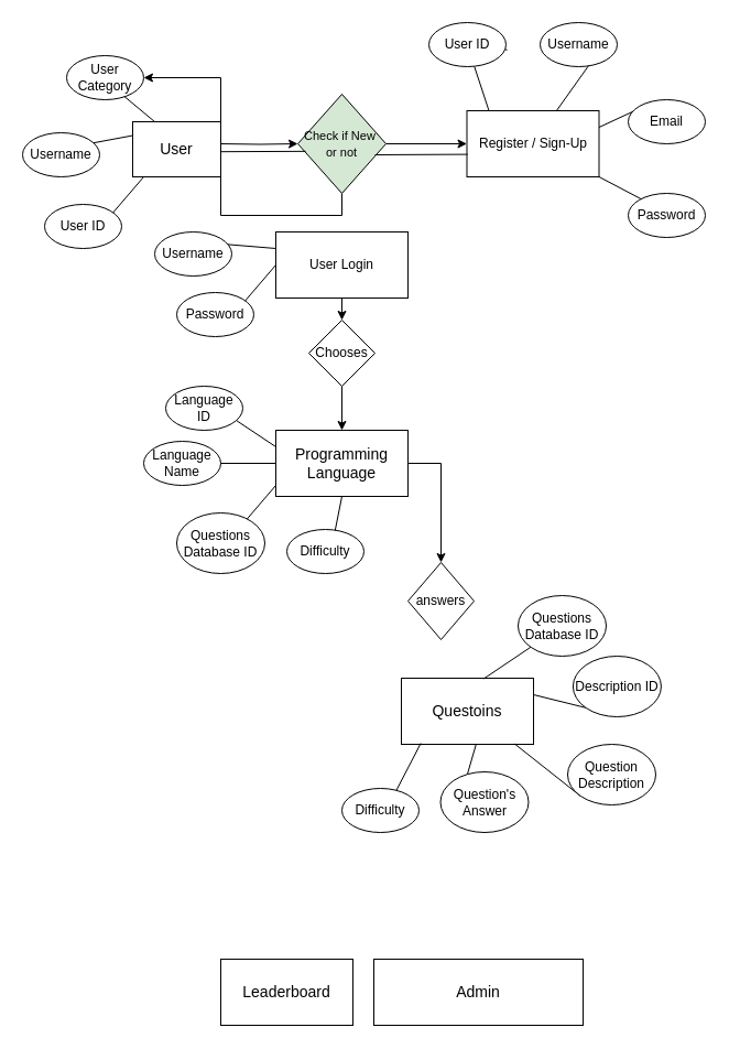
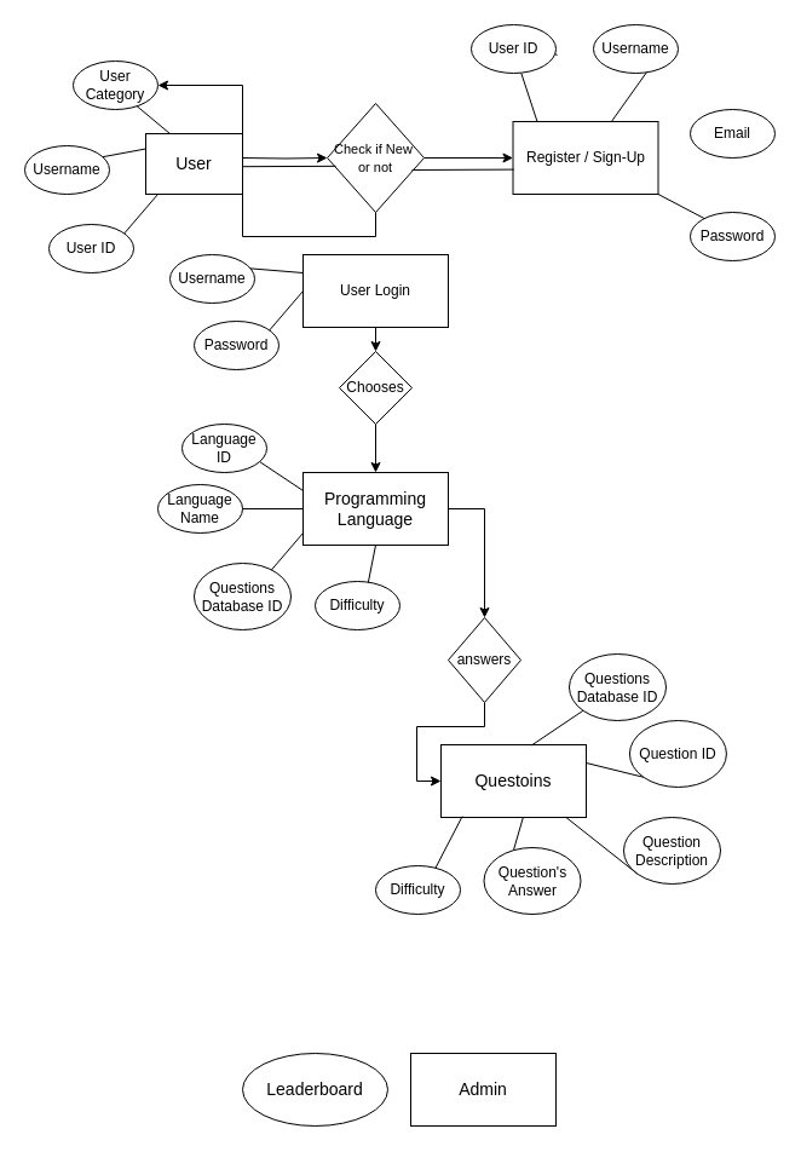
  <mxCell id="0" />
  <mxCell id="1" parent="0" />
  <mxCell id="2" value="&lt;font style=&quot;font-size: 14px;&quot;&gt;User&lt;/font&gt;" style="rounded=0;whiteSpace=wrap;html=1;" vertex="1" parent="1"><mxGeometry x="120" y="110" width="80" height="50" as="geometry" /></mxCell>
  <mxCell id="3" style="edgeStyle=orthogonalEdgeStyle;rounded=0;orthogonalLoop=1;jettySize=auto;html=1;exitX=1;exitY=0.5;exitDx=0;exitDy=0;" edge="1" parent="1" source="4" target="17"><mxGeometry relative="1" as="geometry" /></mxCell>
  <mxCell id="4" value="&lt;font style=&quot;font-size: 14px;&quot;&gt;Programming Language&lt;/font&gt;" style="rounded=0;whiteSpace=wrap;html=1;" vertex="1" parent="1"><mxGeometry x="250" y="390" width="120" height="60" as="geometry" /></mxCell>
  <mxCell id="5" value="&lt;font style=&quot;font-size: 14px;&quot;&gt;Questoins&lt;/font&gt;" style="rounded=0;whiteSpace=wrap;html=1;" vertex="1" parent="1"><mxGeometry x="364" y="615" width="120" height="60" as="geometry" /></mxCell>
- <mxCell id="6" value="&lt;font style=&quot;font-size: 14px;&quot;&gt;Admin&lt;/font&gt;" style="rounded=0;whiteSpace=wrap;html=1;" vertex="1" parent="1"><mxGeometry x="339" y="870" width="190" height="60" as="geometry" /></mxCell>
- <mxCell id="7" value="&lt;font style=&quot;font-size: 14px;&quot;&gt;Leaderboard&lt;/font&gt;" style="rounded=0;whiteSpace=wrap;html=1;" vertex="1" parent="1"><mxGeometry x="200" y="870" width="120" height="60" as="geometry" /></mxCell>
+ <mxCell id="6" value="&lt;font style=&quot;font-size: 14px;&quot;&gt;Admin&lt;/font&gt;" style="rounded=0;whiteSpace=wrap;html=1;" vertex="1" parent="1"><mxGeometry x="339" y="870" width="120" height="60" as="geometry" /></mxCell>
+ <mxCell id="7" value="&lt;font style=&quot;font-size: 14px;&quot;&gt;Leaderboard&lt;/font&gt;" style="ellipse;whiteSpace=wrap;html=1;" vertex="1" parent="1"><mxGeometry x="200" y="870" width="120" height="60" as="geometry" /></mxCell>
  <mxCell id="8" style="edgeStyle=orthogonalEdgeStyle;rounded=0;orthogonalLoop=1;jettySize=auto;html=1;exitX=0.5;exitY=1;exitDx=0;exitDy=0;entryX=0.5;entryY=0;entryDx=0;entryDy=0;" edge="1" parent="1" source="9" target="15"><mxGeometry relative="1" as="geometry" /></mxCell>
  <mxCell id="9" value="User Login" style="rounded=0;whiteSpace=wrap;html=1;" vertex="1" parent="1"><mxGeometry x="250" y="210" width="120" height="60" as="geometry" /></mxCell>
  <mxCell id="10" style="edgeStyle=orthogonalEdgeStyle;rounded=0;orthogonalLoop=1;jettySize=auto;html=1;exitX=1;exitY=0.5;exitDx=0;exitDy=0;entryX=0;entryY=0.5;entryDx=0;entryDy=0;" edge="1" parent="1" source="12" target="13"><mxGeometry relative="1" as="geometry" /></mxCell>
  <mxCell id="11" style="edgeStyle=orthogonalEdgeStyle;rounded=0;orthogonalLoop=1;jettySize=auto;html=1;exitX=0.5;exitY=1;exitDx=0;exitDy=0;" edge="1" parent="1" source="12" target="26"><mxGeometry relative="1" as="geometry" /></mxCell>
- <mxCell id="12" value="&lt;font style=&quot;font-size: 11px;&quot;&gt;Check if New&amp;nbsp;&lt;br&gt;or not&lt;/font&gt;" style="rhombus;whiteSpace=wrap;html=1;fillColor=#d5e8d4;" vertex="1" parent="1"><mxGeometry x="270" y="85" width="80" height="90" as="geometry" /></mxCell>
+ <mxCell id="12" value="&lt;font style=&quot;font-size: 11px;&quot;&gt;Check if New&amp;nbsp;&lt;br&gt;or not&lt;/font&gt;" style="rhombus;whiteSpace=wrap;html=1;" vertex="1" parent="1"><mxGeometry x="270" y="85" width="80" height="90" as="geometry" /></mxCell>
  <mxCell id="13" value="Register / Sign-Up" style="rounded=0;whiteSpace=wrap;html=1;" vertex="1" parent="1"><mxGeometry x="423.5" y="100" width="120" height="60" as="geometry" /></mxCell>
  <mxCell id="14" style="edgeStyle=orthogonalEdgeStyle;rounded=0;orthogonalLoop=1;jettySize=auto;html=1;exitX=0.5;exitY=1;exitDx=0;exitDy=0;entryX=0.5;entryY=0;entryDx=0;entryDy=0;" edge="1" parent="1" source="15" target="4"><mxGeometry relative="1" as="geometry" /></mxCell>
  <mxCell id="15" value="Chooses" style="rhombus;whiteSpace=wrap;html=1;" vertex="1" parent="1"><mxGeometry x="280" y="290" width="60" height="60" as="geometry" /></mxCell>
+ <mxCell id="16" style="edgeStyle=orthogonalEdgeStyle;rounded=0;orthogonalLoop=1;jettySize=auto;html=1;entryX=0;entryY=0.5;entryDx=0;entryDy=0;" edge="1" parent="1" source="17" target="5"><mxGeometry relative="1" as="geometry" /></mxCell>
  <mxCell id="17" value="answers" style="rhombus;whiteSpace=wrap;html=1;" vertex="1" parent="1"><mxGeometry x="370" y="510" width="60" height="70" as="geometry" /></mxCell>
  <mxCell id="18" value="" style="endArrow=none;html=1;rounded=0;exitX=0.993;exitY=0.644;exitDx=0;exitDy=0;entryX=0.088;entryY=0.576;entryDx=0;entryDy=0;entryPerimeter=0;exitPerimeter=0;" edge="1" parent="1" target="12"><mxGeometry width="50" height="50" relative="1" as="geometry"><mxPoint x="199.44" y="137.2" as="sourcePoint" /><mxPoint x="280" y="140" as="targetPoint" /></mxGeometry></mxCell>
  <mxCell id="19" style="edgeStyle=orthogonalEdgeStyle;rounded=0;orthogonalLoop=1;jettySize=auto;html=1;exitX=1;exitY=0.5;exitDx=0;exitDy=0;entryX=0;entryY=0.5;entryDx=0;entryDy=0;" edge="1" parent="1" target="12"><mxGeometry relative="1" as="geometry"><mxPoint x="200" y="130" as="sourcePoint" /></mxGeometry></mxCell>
  <mxCell id="20" value="" style="endArrow=none;html=1;rounded=0;exitX=0.993;exitY=0.644;exitDx=0;exitDy=0;entryX=0.006;entryY=0.66;entryDx=0;entryDy=0;entryPerimeter=0;exitPerimeter=0;" edge="1" parent="1" target="13"><mxGeometry width="50" height="50" relative="1" as="geometry"><mxPoint x="340" y="140" as="sourcePoint" /><mxPoint x="388" y="140" as="targetPoint" /></mxGeometry></mxCell>
  <mxCell id="21" value="" style="endArrow=none;html=1;rounded=0;" edge="1" parent="1"><mxGeometry width="50" height="50" relative="1" as="geometry"><mxPoint x="100" y="195" as="sourcePoint" /><mxPoint x="130" y="160" as="targetPoint" /></mxGeometry></mxCell>
  <mxCell id="22" value="User ID" style="ellipse;whiteSpace=wrap;html=1;" vertex="1" parent="1"><mxGeometry x="40" y="185" width="70" height="40" as="geometry" /></mxCell>
  <mxCell id="23" value="" style="endArrow=none;html=1;rounded=0;entryX=0;entryY=0.25;entryDx=0;entryDy=0;" edge="1" parent="1" target="2"><mxGeometry width="50" height="50" relative="1" as="geometry"><mxPoint x="80" y="130" as="sourcePoint" /><mxPoint x="110" y="95" as="targetPoint" /></mxGeometry></mxCell>
  <mxCell id="24" value="Username" style="ellipse;whiteSpace=wrap;html=1;" vertex="1" parent="1"><mxGeometry x="20" y="120" width="70" height="40" as="geometry" /></mxCell>
  <mxCell id="25" value="" style="endArrow=none;html=1;rounded=0;entryX=0.25;entryY=0;entryDx=0;entryDy=0;" edge="1" parent="1" target="2"><mxGeometry width="50" height="50" relative="1" as="geometry"><mxPoint x="80" as="sourcePoint" y="60" /><mxPoint x="130" y="105" as="targetPoint" /></mxGeometry></mxCell>
  <mxCell id="26" value="User Category" style="ellipse;whiteSpace=wrap;html=1;" vertex="1" parent="1"><mxGeometry x="60" y="50" width="70" height="40" as="geometry" /></mxCell>
  <mxCell id="27" value="" style="endArrow=none;html=1;rounded=0;entryX=0.25;entryY=0;entryDx=0;entryDy=0;" edge="1" parent="1" source="29"><mxGeometry width="50" height="50" relative="1" as="geometry"><mxPoint x="460" y="45" as="sourcePoint" /><mxPoint x="443.5" y="100" as="targetPoint" /></mxGeometry></mxCell>
  <mxCell id="28" value="" style="endArrow=none;html=1;rounded=0;entryX=0.25;entryY=0;entryDx=0;entryDy=0;" edge="1" parent="1" target="29"><mxGeometry width="50" height="50" relative="1" as="geometry"><mxPoint x="460" y="45" as="sourcePoint" /><mxPoint x="443.5" y="100" as="targetPoint" /></mxGeometry></mxCell>
  <mxCell id="29" value="User ID" style="ellipse;whiteSpace=wrap;html=1;" vertex="1" parent="1"><mxGeometry x="389" y="20" width="70" height="40" as="geometry" /></mxCell>
- <mxCell id="30" value="" style="endArrow=none;html=1;rounded=0;exitX=0.081;exitY=0.253;exitDx=0;exitDy=0;exitPerimeter=0;entryX=1;entryY=0.25;entryDx=0;entryDy=0;" edge="1" parent="1" source="31" target="13"><mxGeometry width="50" height="50" relative="1" as="geometry"><mxPoint x="460" y="195" as="sourcePoint" /><mxPoint x="490" y="160" as="targetPoint" /></mxGeometry></mxCell>
  <mxCell id="31" value="Email" style="ellipse;whiteSpace=wrap;html=1;" vertex="1" parent="1"><mxGeometry x="570" y="90" width="70" height="40" as="geometry" /></mxCell>
  <mxCell id="32" value="" style="endArrow=none;html=1;rounded=0;exitX=0.638;exitY=0.955;exitDx=0;exitDy=0;exitPerimeter=0;" edge="1" parent="1" source="33" target="13"><mxGeometry width="50" height="50" relative="1" as="geometry"><mxPoint x="570" y="35" as="sourcePoint" /><mxPoint x="600" y="0" as="targetPoint" /></mxGeometry></mxCell>
  <mxCell id="33" value="Username" style="ellipse;whiteSpace=wrap;html=1;" vertex="1" parent="1"><mxGeometry x="490" y="20" width="70" height="40" as="geometry" /></mxCell>
  <mxCell id="34" value="" style="endArrow=none;html=1;rounded=0;entryX=1;entryY=1;entryDx=0;entryDy=0;" edge="1" parent="1" target="13"><mxGeometry width="50" height="50" relative="1" as="geometry"><mxPoint x="610" y="195" as="sourcePoint" /><mxPoint x="640" y="160" as="targetPoint" /></mxGeometry></mxCell>
  <mxCell id="35" value="Password" style="ellipse;whiteSpace=wrap;html=1;" vertex="1" parent="1"><mxGeometry x="570" y="175" width="70" height="40" as="geometry" /></mxCell>
  <mxCell id="36" value="" style="endArrow=none;html=1;rounded=0;entryX=0;entryY=0.25;entryDx=0;entryDy=0;" edge="1" parent="1" target="9"><mxGeometry width="50" height="50" relative="1" as="geometry"><mxPoint x="190" y="220" as="sourcePoint" /><mxPoint x="290" y="200" as="targetPoint" /></mxGeometry></mxCell>
  <mxCell id="37" value="Username" style="ellipse;whiteSpace=wrap;html=1;" vertex="1" parent="1"><mxGeometry x="140" y="210" width="70" height="40" as="geometry" /></mxCell>
  <mxCell id="38" value="" style="endArrow=none;html=1;rounded=0;" edge="1" parent="1"><mxGeometry width="50" height="50" relative="1" as="geometry"><mxPoint x="220" y="275" as="sourcePoint" /><mxPoint x="250" y="240" as="targetPoint" /></mxGeometry></mxCell>
  <mxCell id="39" value="Password" style="ellipse;whiteSpace=wrap;html=1;" vertex="1" parent="1"><mxGeometry x="160" y="265" width="70" height="40" as="geometry" /></mxCell>
  <mxCell id="40" value="" style="endArrow=none;html=1;rounded=0;entryX=0;entryY=0.25;entryDx=0;entryDy=0;" edge="1" parent="1" target="4"><mxGeometry width="50" height="50" relative="1" as="geometry"><mxPoint x="190" y="365" as="sourcePoint" /><mxPoint x="220" y="330" as="targetPoint" /></mxGeometry></mxCell>
  <mxCell id="41" value="Language ID" style="ellipse;whiteSpace=wrap;html=1;" vertex="1" parent="1"><mxGeometry x="150" y="350" width="70" height="40" as="geometry" /></mxCell>
  <mxCell id="42" value="" style="endArrow=none;html=1;rounded=0;entryX=0;entryY=0.5;entryDx=0;entryDy=0;" edge="1" parent="1" target="4"><mxGeometry width="50" height="50" relative="1" as="geometry"><mxPoint x="170" y="420" as="sourcePoint" /><mxPoint x="280" y="395" as="targetPoint" /></mxGeometry></mxCell>
  <mxCell id="43" value="Language Name" style="ellipse;whiteSpace=wrap;html=1;" vertex="1" parent="1"><mxGeometry x="130" y="400" width="70" height="40" as="geometry" /></mxCell>
  <mxCell id="44" value="" style="endArrow=none;html=1;rounded=0;" edge="1" parent="1"><mxGeometry width="50" height="50" relative="1" as="geometry"><mxPoint x="220" y="475" as="sourcePoint" /><mxPoint x="250" y="440" as="targetPoint" /></mxGeometry></mxCell>
  <mxCell id="45" value="Questions Database ID" style="ellipse;whiteSpace=wrap;html=1;" vertex="1" parent="1"><mxGeometry x="160" y="465" width="80" height="55" as="geometry" /></mxCell>
  <mxCell id="46" value="" style="endArrow=none;html=1;rounded=0;entryX=0.5;entryY=1;entryDx=0;entryDy=0;" edge="1" parent="1" target="4"><mxGeometry width="50" height="50" relative="1" as="geometry"><mxPoint x="300" y="500" as="sourcePoint" /><mxPoint x="330" y="465" as="targetPoint" /></mxGeometry></mxCell>
  <mxCell id="47" value="Difficulty" style="ellipse;whiteSpace=wrap;html=1;" vertex="1" parent="1"><mxGeometry x="260" y="480" width="70" height="40" as="geometry" /></mxCell>
  <mxCell id="48" value="" style="endArrow=none;html=1;rounded=0;exitX=0.624;exitY=0.007;exitDx=0;exitDy=0;exitPerimeter=0;entryX=0;entryY=1;entryDx=0;entryDy=0;" edge="1" parent="1" source="5" target="49"><mxGeometry width="50" height="50" relative="1" as="geometry"><mxPoint x="440" y="615" as="sourcePoint" /><mxPoint x="490" y="565" as="targetPoint" /></mxGeometry></mxCell>
  <mxCell id="49" value="Questions Database ID" style="ellipse;whiteSpace=wrap;html=1;" vertex="1" parent="1"><mxGeometry x="470" y="540" width="80" height="55" as="geometry" /></mxCell>
  <mxCell id="50" value="" style="endArrow=none;html=1;rounded=0;exitX=1;exitY=0.25;exitDx=0;exitDy=0;entryX=0;entryY=1;entryDx=0;entryDy=0;" edge="1" parent="1" target="51" source="5"><mxGeometry width="50" height="50" relative="1" as="geometry"><mxPoint x="490" y="644.74" as="sourcePoint" /><mxPoint x="539.92" y="605" as="targetPoint" /></mxGeometry></mxCell>
- <mxCell id="51" value="Description ID" style="ellipse;whiteSpace=wrap;html=1;" vertex="1" parent="1"><mxGeometry x="519.92" y="595" width="80" height="55" as="geometry" /></mxCell>
+ <mxCell id="51" value="Question ID" style="ellipse;whiteSpace=wrap;html=1;" vertex="1" parent="1"><mxGeometry x="519.92" y="595" width="80" height="55" as="geometry" /></mxCell>
  <mxCell id="52" value="" style="endArrow=none;html=1;rounded=0;exitX=0.859;exitY=0.996;exitDx=0;exitDy=0;exitPerimeter=0;entryX=0;entryY=1;entryDx=0;entryDy=0;" edge="1" parent="1" target="53" source="5"><mxGeometry width="50" height="50" relative="1" as="geometry"><mxPoint x="484" y="750" as="sourcePoint" /><mxPoint x="535" y="700" as="targetPoint" /></mxGeometry></mxCell>
  <mxCell id="53" value="Question Description" style="ellipse;whiteSpace=wrap;html=1;" vertex="1" parent="1"><mxGeometry x="515" y="675" width="80" height="55" as="geometry" /></mxCell>
  <mxCell id="54" value="" style="endArrow=none;html=1;rounded=0;exitX=0.566;exitY=0.996;exitDx=0;exitDy=0;exitPerimeter=0;entryX=0;entryY=1;entryDx=0;entryDy=0;" edge="1" parent="1" target="55" source="5"><mxGeometry width="50" height="50" relative="1" as="geometry"><mxPoint x="368.5" y="775" as="sourcePoint" /><mxPoint x="419.5" y="725" as="targetPoint" /></mxGeometry></mxCell>
  <mxCell id="55" value="Question's Answer" style="ellipse;whiteSpace=wrap;html=1;" vertex="1" parent="1"><mxGeometry x="399.5" y="700" width="80" height="55" as="geometry" /></mxCell>
  <mxCell id="56" value="" style="endArrow=none;html=1;rounded=0;entryX=0.147;entryY=0.984;entryDx=0;entryDy=0;entryPerimeter=0;" edge="1" parent="1" target="5"><mxGeometry width="50" height="50" relative="1" as="geometry"><mxPoint x="350" y="735" as="sourcePoint" /><mxPoint x="360" y="685" as="targetPoint" /></mxGeometry></mxCell>
  <mxCell id="57" value="Difficulty" style="ellipse;whiteSpace=wrap;html=1;" vertex="1" parent="1"><mxGeometry x="310" y="715" width="70" height="40" as="geometry" /></mxCell>
